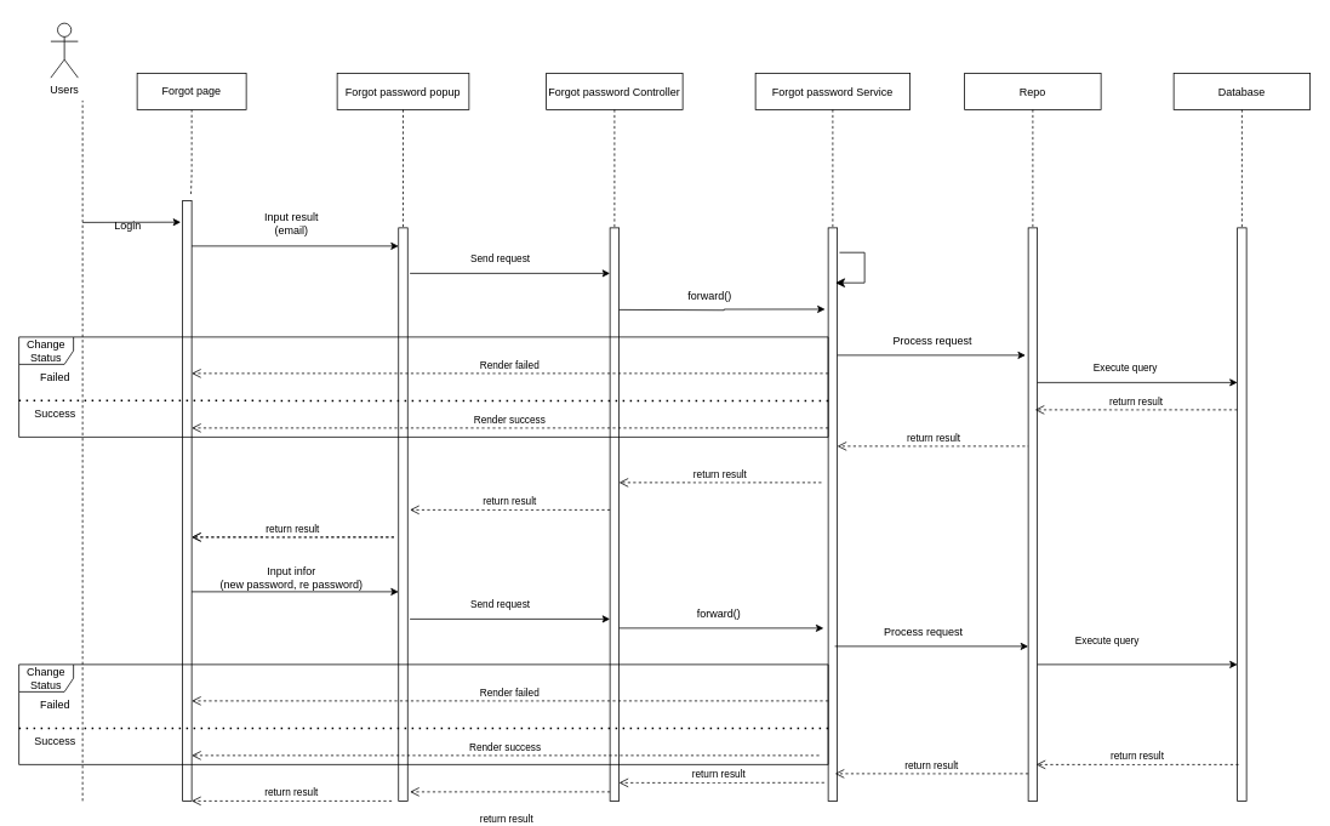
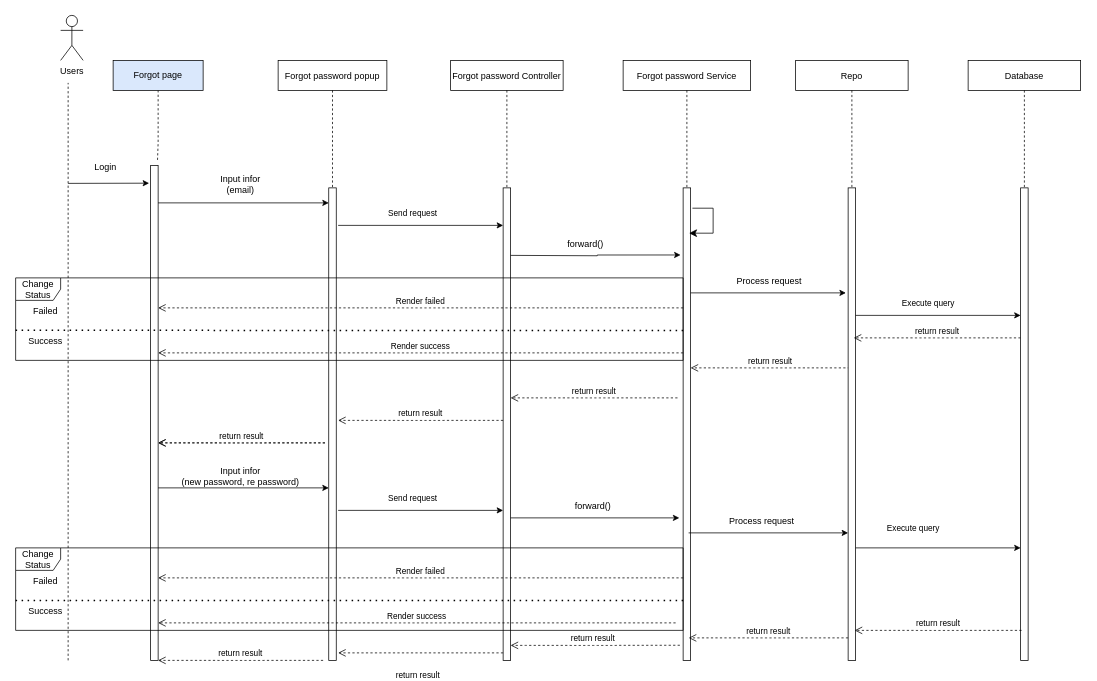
  <mxCell id="0" />
  <mxCell id="1" parent="0" />
  <mxCell id="2" value="Forgot password popup" style="shape=umlLifeline;perimeter=lifelinePerimeter;container=1;collapsible=0;recursiveResize=0;rounded=0;shadow=0;strokeWidth=1;" vertex="1" parent="1"><mxGeometry x="370" y="80" width="145" height="800" as="geometry" /></mxCell>
  <mxCell id="3" value="" style="points=[];perimeter=orthogonalPerimeter;rounded=0;shadow=0;strokeWidth=1;" vertex="1" parent="2"><mxGeometry x="67.5" y="170" width="10" height="630" as="geometry" /></mxCell>
  <mxCell id="4" value="Forgot password Controller" style="shape=umlLifeline;perimeter=lifelinePerimeter;container=1;collapsible=0;recursiveResize=0;rounded=0;shadow=0;strokeWidth=1;" vertex="1" parent="1"><mxGeometry x="600" y="80" width="150" height="800" as="geometry" /></mxCell>
  <mxCell id="5" value="" style="points=[];perimeter=orthogonalPerimeter;rounded=0;shadow=0;strokeWidth=1;" vertex="1" parent="4"><mxGeometry x="70" y="170" width="10" height="630" as="geometry" /></mxCell>
  <mxCell id="6" value="return result" style="verticalAlign=bottom;endArrow=open;dashed=1;endSize=8;exitX=0;exitY=0.95;shadow=0;strokeWidth=1;" edge="1" parent="4"><mxGeometry relative="1" as="geometry"><mxPoint x="80" y="450" as="targetPoint" /><mxPoint x="302.5" y="450" as="sourcePoint" /></mxGeometry></mxCell>
  <mxCell id="7" value="" style="edgeStyle=orthogonalEdgeStyle;rounded=0;orthogonalLoop=1;jettySize=auto;html=1;" edge="1" parent="4"><mxGeometry relative="1" as="geometry"><mxPoint x="80" y="610" as="sourcePoint" /><mxPoint x="304.94" y="610" as="targetPoint" /><Array as="points"><mxPoint x="79.94" y="610" /><mxPoint x="304.94" y="610" /></Array></mxGeometry></mxCell>
  <mxCell id="8" value="" style="edgeStyle=orthogonalEdgeStyle;rounded=0;orthogonalLoop=1;jettySize=auto;html=1;" edge="1" parent="1" source="9"><mxGeometry relative="1" as="geometry"><Array as="points"><mxPoint x="1127" y="390" /></Array><mxPoint x="1127" y="390" as="targetPoint" /></mxGeometry></mxCell>
  <mxCell id="9" value="Forgot password Service" style="shape=umlLifeline;perimeter=lifelinePerimeter;container=1;collapsible=0;recursiveResize=0;rounded=0;shadow=0;strokeWidth=1;" vertex="1" parent="1"><mxGeometry x="830" y="80" width="170" height="800" as="geometry" /></mxCell>
  <mxCell id="10" value="" style="points=[];perimeter=orthogonalPerimeter;rounded=0;shadow=0;strokeWidth=1;" vertex="1" parent="9"><mxGeometry x="80" y="170" width="10" height="630" as="geometry" /></mxCell>
  <mxCell id="11" value="return result" style="verticalAlign=bottom;endArrow=open;dashed=1;endSize=8;exitX=0;exitY=0.95;shadow=0;strokeWidth=1;" edge="1" parent="9"><mxGeometry relative="1" as="geometry"><mxPoint x="90" y="410" as="targetPoint" /><mxPoint x="302.5" y="410" as="sourcePoint" /></mxGeometry></mxCell>
  <mxCell id="12" value="" style="edgeStyle=elbowEdgeStyle;elbow=horizontal;endArrow=classic;html=1;curved=0;rounded=0;endSize=8;startSize=8;exitX=1.24;exitY=0.043;exitDx=0;exitDy=0;exitPerimeter=0;entryX=0.517;entryY=0.288;entryDx=0;entryDy=0;entryPerimeter=0;" edge="1" parent="9" source="10" target="9"><mxGeometry x="0.385" y="-155" width="50" height="50" relative="1" as="geometry"><mxPoint x="80" y="220" as="sourcePoint" /><mxPoint x="110" y="230" as="targetPoint" /><Array as="points"><mxPoint x="120" y="230" /><mxPoint x="120" y="170" /><mxPoint x="120" y="180" /><mxPoint x="120" y="200" /></Array><mxPoint x="150" y="115" as="offset" /></mxGeometry></mxCell>
  <mxCell id="13" value="" style="edgeStyle=orthogonalEdgeStyle;rounded=0;orthogonalLoop=1;jettySize=auto;html=1;entryX=-0.341;entryY=0.142;entryDx=0;entryDy=0;entryPerimeter=0;" edge="1" parent="9" target="10"><mxGeometry relative="1" as="geometry"><Array as="points" /><mxPoint x="-149.996" y="260" as="sourcePoint" /><mxPoint x="62.68" y="260" as="targetPoint" /></mxGeometry></mxCell>
  <mxCell id="14" value="Repo" style="shape=umlLifeline;perimeter=lifelinePerimeter;container=1;collapsible=0;recursiveResize=0;rounded=0;shadow=0;strokeWidth=1;" vertex="1" parent="1"><mxGeometry x="1060" y="80" width="150" height="800" as="geometry" /></mxCell>
  <mxCell id="15" value="" style="points=[];perimeter=orthogonalPerimeter;rounded=0;shadow=0;strokeWidth=1;" vertex="1" parent="14"><mxGeometry x="70" y="170" width="10" height="630" as="geometry" /></mxCell>
  <mxCell id="16" value="return result" style="verticalAlign=bottom;endArrow=open;dashed=1;endSize=8;exitX=0;exitY=0.95;shadow=0;strokeWidth=1;" edge="1" parent="14"><mxGeometry relative="1" as="geometry"><mxPoint x="77.5" y="370" as="targetPoint" /><mxPoint x="300" y="370" as="sourcePoint" /></mxGeometry></mxCell>
  <mxCell id="17" value="Database" style="shape=umlLifeline;perimeter=lifelinePerimeter;container=1;collapsible=0;recursiveResize=0;rounded=0;shadow=0;strokeWidth=1;" vertex="1" parent="1"><mxGeometry x="1290" y="80" width="150" height="800" as="geometry" /></mxCell>
  <mxCell id="18" value="" style="points=[];perimeter=orthogonalPerimeter;rounded=0;shadow=0;strokeWidth=1;" vertex="1" parent="17"><mxGeometry x="70" y="170" width="10" height="630" as="geometry" /></mxCell>
  <mxCell id="19" value="&lt;span style=&quot;color: rgb(0, 0, 0); font-family: Helvetica; font-size: 11px; font-style: normal; font-variant-ligatures: normal; font-variant-caps: normal; font-weight: 400; letter-spacing: normal; orphans: 2; text-align: center; text-indent: 0px; text-transform: none; widows: 2; word-spacing: 0px; -webkit-text-stroke-width: 0px; background-color: rgb(255, 255, 255); text-decoration-thickness: initial; text-decoration-style: initial; text-decoration-color: initial; float: none; display: inline !important;&quot;&gt;Execute query&lt;/span&gt;" style="text;whiteSpace=wrap;html=1;" vertex="1" parent="1"><mxGeometry x="1200" y="390" width="100" height="40" as="geometry" /></mxCell>
  <mxCell id="20" value="" style="endArrow=none;dashed=1;html=1;rounded=0;" edge="1" parent="1"><mxGeometry width="50" height="50" relative="1" as="geometry"><mxPoint x="90" y="880" as="sourcePoint" /><mxPoint x="90" y="110" as="targetPoint" /><Array as="points"><mxPoint x="90" y="300" /></Array></mxGeometry></mxCell>
- <mxCell id="21" value="Users" style="shape=umlActor;verticalLabelPosition=bottom;verticalAlign=top;html=1;outlineConnect=0;" vertex="1" parent="1"><mxGeometry x="55" y="25" width="30" height="60" as="geometry" /></mxCell>
+ <mxCell id="21" value="Users" style="shape=umlActor;verticalLabelPosition=bottom;verticalAlign=top;html=1;outlineConnect=0;" vertex="1" parent="1"><mxGeometry x="80" y="20" width="30" height="60" as="geometry" /></mxCell>
  <mxCell id="22" value="" style="points=[];perimeter=orthogonalPerimeter;rounded=0;shadow=0;strokeWidth=1;" vertex="1" parent="1"><mxGeometry y="220" width="10" height="660" as="geometry" x="200" /></mxCell>
  <mxCell id="23" value="" style="endArrow=none;dashed=1;html=1;rounded=0;exitX=0.92;exitY=-0.011;exitDx=0;exitDy=0;exitPerimeter=0;" edge="1" parent="1" source="22"><mxGeometry width="50" height="50" relative="1" as="geometry"><mxPoint x="630" y="110" as="sourcePoint" /><mxPoint x="210" as="targetPoint" y="120" /><Array as="points"><mxPoint x="210" y="190" /></Array></mxGeometry></mxCell>
- <mxCell id="24" value="Forgot page" style="rounded=0;whiteSpace=wrap;html=1;" vertex="1" parent="1"><mxGeometry x="150" y="80" width="120" height="40" as="geometry" /></mxCell>
+ <mxCell id="24" value="Forgot page" style="rounded=0;whiteSpace=wrap;html=1;fillColor=#dae8fc;" vertex="1" parent="1"><mxGeometry x="150" y="80" width="120" height="40" as="geometry" /></mxCell>
  <mxCell id="25" value="" style="endArrow=classic;html=1;rounded=0;entryX=-0.2;entryY=0.036;entryDx=0;entryDy=0;entryPerimeter=0;" edge="1" parent="1" target="22"><mxGeometry width="50" height="50" relative="1" as="geometry"><mxPoint x="90" y="244" as="sourcePoint" /><mxPoint x="680" y="260" as="targetPoint" /></mxGeometry></mxCell>
- <mxCell id="26" value="&lt;br&gt;Login" style="text;html=1;strokeColor=none;fillColor=none;align=center;verticalAlign=middle;whiteSpace=wrap;rounded=0;" vertex="1" parent="1"><mxGeometry x="110" y="225" width="60" height="30" as="geometry" /></mxCell>
+ <mxCell id="26" value="&lt;br&gt;Login" style="text;html=1;strokeColor=none;fillColor=none;align=center;verticalAlign=middle;whiteSpace=wrap;rounded=0;" vertex="1" parent="1"><mxGeometry x="110" y="200" width="60" height="30" as="geometry" /></mxCell>
  <mxCell id="27" value="" style="edgeStyle=orthogonalEdgeStyle;rounded=0;orthogonalLoop=1;jettySize=auto;html=1;" edge="1" parent="1"><mxGeometry relative="1" as="geometry"><mxPoint x="450" y="300" as="sourcePoint" /><mxPoint x="670" y="300" as="targetPoint" /></mxGeometry></mxCell>
  <mxCell id="28" value="&lt;span style=&quot;color: rgb(0, 0, 0); font-family: Helvetica; font-size: 11px; font-style: normal; font-variant-ligatures: normal; font-variant-caps: normal; font-weight: 400; letter-spacing: normal; orphans: 2; text-align: center; text-indent: 0px; text-transform: none; widows: 2; word-spacing: 0px; -webkit-text-stroke-width: 0px; background-color: rgb(255, 255, 255); text-decoration-thickness: initial; text-decoration-style: initial; text-decoration-color: initial; float: none; display: inline !important;&quot;&gt;Send request&lt;/span&gt;" style="text;whiteSpace=wrap;html=1;" vertex="1" parent="1"><mxGeometry x="515" y="270" width="100" height="40" as="geometry" /></mxCell>
  <mxCell id="29" value="return result" style="verticalAlign=bottom;endArrow=open;dashed=1;endSize=8;shadow=0;strokeWidth=1;" edge="1" parent="1"><mxGeometry relative="1" as="geometry"><mxPoint x="450" y="560" as="targetPoint" /><mxPoint x="670" y="560" as="sourcePoint" /></mxGeometry></mxCell>
  <mxCell id="30" value="return result" style="verticalAlign=bottom;endArrow=open;dashed=1;endSize=8;exitX=0;exitY=0.95;shadow=0;strokeWidth=1;" edge="1" parent="1"><mxGeometry relative="1" as="geometry"><mxPoint x="210" y="590" as="targetPoint" /><mxPoint x="432.5" y="590" as="sourcePoint" /></mxGeometry></mxCell>
  <mxCell id="31" value="" style="edgeStyle=orthogonalEdgeStyle;rounded=0;orthogonalLoop=1;jettySize=auto;html=1;" edge="1" parent="1"><mxGeometry relative="1" as="geometry"><mxPoint x="210" y="270" as="sourcePoint" /><mxPoint x="437.5" y="270" as="targetPoint" /></mxGeometry></mxCell>
- <mxCell id="32" value="Input result&lt;br&gt;(email)" style="text;html=1;strokeColor=none;fillColor=none;align=center;verticalAlign=middle;whiteSpace=wrap;rounded=0;" vertex="1" parent="1"><mxGeometry x="220" y="230" width="200" height="30" as="geometry" /></mxCell>
+ <mxCell id="32" value="Input infor&lt;br&gt;(email)" style="text;html=1;strokeColor=none;fillColor=none;align=center;verticalAlign=middle;whiteSpace=wrap;rounded=0;" vertex="1" parent="1"><mxGeometry x="220" y="230" width="200" height="30" as="geometry" /></mxCell>
  <mxCell id="33" value="Change Status" style="shape=umlFrame;whiteSpace=wrap;html=1;" vertex="1" parent="1"><mxGeometry x="20" y="370" width="890" height="110" as="geometry" /></mxCell>
  <mxCell id="34" value="" style="endArrow=none;dashed=1;html=1;dashPattern=1 3;strokeWidth=2;rounded=0;entryX=0;entryY=0.636;entryDx=0;entryDy=0;entryPerimeter=0;" edge="1" parent="1" target="33"><mxGeometry width="50" height="50" relative="1" as="geometry"><mxPoint x="910" y="440" as="sourcePoint" /><mxPoint x="600" y="310" as="targetPoint" /><Array as="points"><mxPoint x="900" y="440" /><mxPoint x="410" y="440" /><mxPoint x="280" y="440" /></Array></mxGeometry></mxCell>
  <mxCell id="35" value="return result" style="verticalAlign=bottom;endArrow=open;dashed=1;endSize=8;exitX=0;exitY=0.95;shadow=0;strokeWidth=1;" edge="1" parent="1"><mxGeometry relative="1" as="geometry"><mxPoint x="210" y="590" as="targetPoint" /><mxPoint x="432.5" y="590" as="sourcePoint" /></mxGeometry></mxCell>
  <mxCell id="36" value="Render failed" style="verticalAlign=bottom;endArrow=open;dashed=1;endSize=8;exitX=0;exitY=0.95;shadow=0;strokeWidth=1;" edge="1" parent="1"><mxGeometry relative="1" as="geometry"><mxPoint x="210" y="410" as="targetPoint" /><mxPoint x="910" y="410" as="sourcePoint" /></mxGeometry></mxCell>
  <mxCell id="37" value="Render success" style="verticalAlign=bottom;endArrow=open;dashed=1;endSize=8;exitX=0;exitY=0.95;shadow=0;strokeWidth=1;" edge="1" parent="1"><mxGeometry relative="1" as="geometry"><mxPoint x="210" y="470" as="targetPoint" /><mxPoint x="910" y="470" as="sourcePoint" /></mxGeometry></mxCell>
  <mxCell id="38" value="Success" style="text;html=1;strokeColor=none;fillColor=none;align=center;verticalAlign=middle;whiteSpace=wrap;rounded=0;" vertex="1" parent="1"><mxGeometry x="30" y="440" width="60" height="30" as="geometry" /></mxCell>
  <mxCell id="39" value="Failed" style="text;html=1;strokeColor=none;fillColor=none;align=center;verticalAlign=middle;whiteSpace=wrap;rounded=0;" vertex="1" parent="1"><mxGeometry x="30" y="400" width="60" height="30" as="geometry" /></mxCell>
  <mxCell id="40" value="" style="endArrow=classic;html=1;rounded=0;" edge="1" parent="1"><mxGeometry width="50" height="50" relative="1" as="geometry"><mxPoint x="1140" y="420" as="sourcePoint" /><mxPoint x="1360" y="420" as="targetPoint" /><Array as="points" /></mxGeometry></mxCell>
  <mxCell id="41" value="Process request" style="text;html=1;strokeColor=none;fillColor=none;align=center;verticalAlign=middle;whiteSpace=wrap;rounded=0;" vertex="1" parent="1"><mxGeometry x="980" y="360" width="90" height="30" as="geometry" /></mxCell>
  <mxCell id="42" value="forward()" style="text;html=1;strokeColor=none;fillColor=none;align=center;verticalAlign=middle;whiteSpace=wrap;rounded=0;" vertex="1" parent="1"><mxGeometry x="750" y="310" width="60" height="30" as="geometry" /></mxCell>
  <mxCell id="43" value="" style="edgeStyle=orthogonalEdgeStyle;rounded=0;orthogonalLoop=1;jettySize=auto;html=1;" edge="1" parent="1"><mxGeometry relative="1" as="geometry"><mxPoint x="210" y="650" as="sourcePoint" /><mxPoint x="437.5" y="650" as="targetPoint" /></mxGeometry></mxCell>
  <mxCell id="44" value="Input infor&lt;br&gt;(new password, re password)" style="text;html=1;strokeColor=none;fillColor=none;align=center;verticalAlign=middle;whiteSpace=wrap;rounded=0;" vertex="1" parent="1"><mxGeometry x="220" y="620" width="200" height="30" as="geometry" /></mxCell>
  <mxCell id="45" value="" style="edgeStyle=orthogonalEdgeStyle;rounded=0;orthogonalLoop=1;jettySize=auto;html=1;" edge="1" parent="1"><mxGeometry relative="1" as="geometry"><mxPoint x="450" y="680" as="sourcePoint" /><mxPoint x="670" y="680" as="targetPoint" /></mxGeometry></mxCell>
  <mxCell id="46" value="&lt;span style=&quot;color: rgb(0, 0, 0); font-family: Helvetica; font-size: 11px; font-style: normal; font-variant-ligatures: normal; font-variant-caps: normal; font-weight: 400; letter-spacing: normal; orphans: 2; text-align: center; text-indent: 0px; text-transform: none; widows: 2; word-spacing: 0px; -webkit-text-stroke-width: 0px; background-color: rgb(255, 255, 255); text-decoration-thickness: initial; text-decoration-style: initial; text-decoration-color: initial; float: none; display: inline !important;&quot;&gt;Send request&lt;/span&gt;" style="text;whiteSpace=wrap;html=1;" vertex="1" parent="1"><mxGeometry x="515" y="650" width="100" height="40" as="geometry" /></mxCell>
  <mxCell id="47" value="forward()" style="text;html=1;strokeColor=none;fillColor=none;align=center;verticalAlign=middle;whiteSpace=wrap;rounded=0;" vertex="1" parent="1"><mxGeometry x="760" y="660" width="60" height="30" as="geometry" /></mxCell>
  <mxCell id="48" value="Process request" style="text;html=1;strokeColor=none;fillColor=none;align=center;verticalAlign=middle;whiteSpace=wrap;rounded=0;" vertex="1" parent="1"><mxGeometry x="970" y="680" width="90" height="30" as="geometry" /></mxCell>
  <mxCell id="49" value="" style="endArrow=classic;html=1;rounded=0;" edge="1" parent="1"><mxGeometry width="50" height="50" relative="1" as="geometry"><mxPoint x="1140" y="730" as="sourcePoint" /><mxPoint x="1360" y="730" as="targetPoint" /><Array as="points" /></mxGeometry></mxCell>
  <mxCell id="50" value="&lt;span style=&quot;color: rgb(0, 0, 0); font-family: Helvetica; font-size: 11px; font-style: normal; font-variant-ligatures: normal; font-variant-caps: normal; font-weight: 400; letter-spacing: normal; orphans: 2; text-align: center; text-indent: 0px; text-transform: none; widows: 2; word-spacing: 0px; -webkit-text-stroke-width: 0px; background-color: rgb(255, 255, 255); text-decoration-thickness: initial; text-decoration-style: initial; text-decoration-color: initial; float: none; display: inline !important;&quot;&gt;Execute query&lt;/span&gt;" style="text;whiteSpace=wrap;html=1;" vertex="1" parent="1"><mxGeometry x="1180" y="690" width="100" height="40" as="geometry" /></mxCell>
  <mxCell id="51" value="" style="edgeStyle=orthogonalEdgeStyle;rounded=0;orthogonalLoop=1;jettySize=auto;html=1;" edge="1" parent="1"><mxGeometry relative="1" as="geometry"><Array as="points"><mxPoint x="1130" y="710" /></Array><mxPoint x="917.324" y="710" as="sourcePoint" /><mxPoint x="1130" y="710" as="targetPoint" /></mxGeometry></mxCell>
  <mxCell id="52" value="return result" style="verticalAlign=bottom;endArrow=open;dashed=1;endSize=8;exitX=0;exitY=0.95;shadow=0;strokeWidth=1;" edge="1" parent="1"><mxGeometry relative="1" as="geometry"><mxPoint x="1138.75" y="840" as="targetPoint" /><mxPoint x="1361.25" y="840" as="sourcePoint" /></mxGeometry></mxCell>
  <mxCell id="53" value="return result" style="verticalAlign=bottom;endArrow=open;dashed=1;endSize=8;shadow=0;strokeWidth=1;" edge="1" parent="1"><mxGeometry relative="1" as="geometry"><mxPoint x="210" y="880" as="targetPoint" /><mxPoint x="430" y="880" as="sourcePoint" /></mxGeometry></mxCell>
  <mxCell id="54" value="return result" style="verticalAlign=bottom;endArrow=open;dashed=1;endSize=8;exitX=-0.435;exitY=0.968;shadow=0;strokeWidth=1;exitDx=0;exitDy=0;exitPerimeter=0;" edge="1" parent="1" source="10" target="5"><mxGeometry x="1" y="130" relative="1" as="geometry"><mxPoint x="680" y="790" as="targetPoint" /><mxPoint x="892.5" y="790" as="sourcePoint" /><Array as="points"><mxPoint x="790" y="860" /><mxPoint x="710" y="860" /></Array><mxPoint x="-123" y="-81" as="offset" /></mxGeometry></mxCell>
  <mxCell id="55" value="return result" style="verticalAlign=bottom;endArrow=open;dashed=1;endSize=8;shadow=0;strokeWidth=1;" edge="1" parent="1"><mxGeometry x="-1" y="-120" relative="1" as="geometry"><mxPoint x="450" y="870" as="targetPoint" /><mxPoint x="670" y="870" as="sourcePoint" /><mxPoint x="120" y="110" as="offset" /></mxGeometry></mxCell>
  <mxCell id="56" value="return result" style="verticalAlign=bottom;endArrow=open;dashed=1;endSize=8;exitX=0;exitY=0.95;shadow=0;strokeWidth=1;" edge="1" parent="1"><mxGeometry relative="1" as="geometry"><mxPoint x="917.5" y="850" as="targetPoint" /><mxPoint x="1130" y="850" as="sourcePoint" /></mxGeometry></mxCell>
  <mxCell id="57" value="Change Status" style="shape=umlFrame;whiteSpace=wrap;html=1;" vertex="1" parent="1"><mxGeometry x="20" y="730" width="890" height="110" as="geometry" /></mxCell>
  <mxCell id="58" value="Render failed" style="verticalAlign=bottom;endArrow=open;dashed=1;endSize=8;exitX=0;exitY=0.95;shadow=0;strokeWidth=1;" edge="1" parent="1"><mxGeometry relative="1" as="geometry"><mxPoint x="210" y="770" as="targetPoint" /><mxPoint x="910" y="770" as="sourcePoint" /></mxGeometry></mxCell>
  <mxCell id="59" value="" style="endArrow=none;dashed=1;html=1;dashPattern=1 3;strokeWidth=2;rounded=0;entryX=0;entryY=0.636;entryDx=0;entryDy=0;entryPerimeter=0;" edge="1" parent="1"><mxGeometry x="0.056" y="350" width="50" height="50" relative="1" as="geometry"><mxPoint x="910" y="800.04" as="sourcePoint" /><mxPoint x="20" y="800" as="targetPoint" /><Array as="points"><mxPoint x="900" y="800.04" /><mxPoint x="410" y="800.04" /><mxPoint x="280" y="800.04" /></Array><mxPoint x="1" as="offset" /></mxGeometry></mxCell>
  <mxCell id="60" value="Render success" style="verticalAlign=bottom;endArrow=open;dashed=1;endSize=8;exitX=0;exitY=0.95;shadow=0;strokeWidth=1;" edge="1" parent="1"><mxGeometry relative="1" as="geometry"><mxPoint x="210" y="830" as="targetPoint" /><mxPoint x="900" y="830" as="sourcePoint" /></mxGeometry></mxCell>
  <mxCell id="61" value="Failed" style="text;html=1;strokeColor=none;fillColor=none;align=center;verticalAlign=middle;whiteSpace=wrap;rounded=0;" vertex="1" parent="1"><mxGeometry x="30" y="760" width="60" height="30" as="geometry" /></mxCell>
  <mxCell id="62" value="Success" style="text;html=1;strokeColor=none;fillColor=none;align=center;verticalAlign=middle;whiteSpace=wrap;rounded=0;" vertex="1" parent="1"><mxGeometry x="30" y="800" width="60" height="30" as="geometry" /></mxCell>
